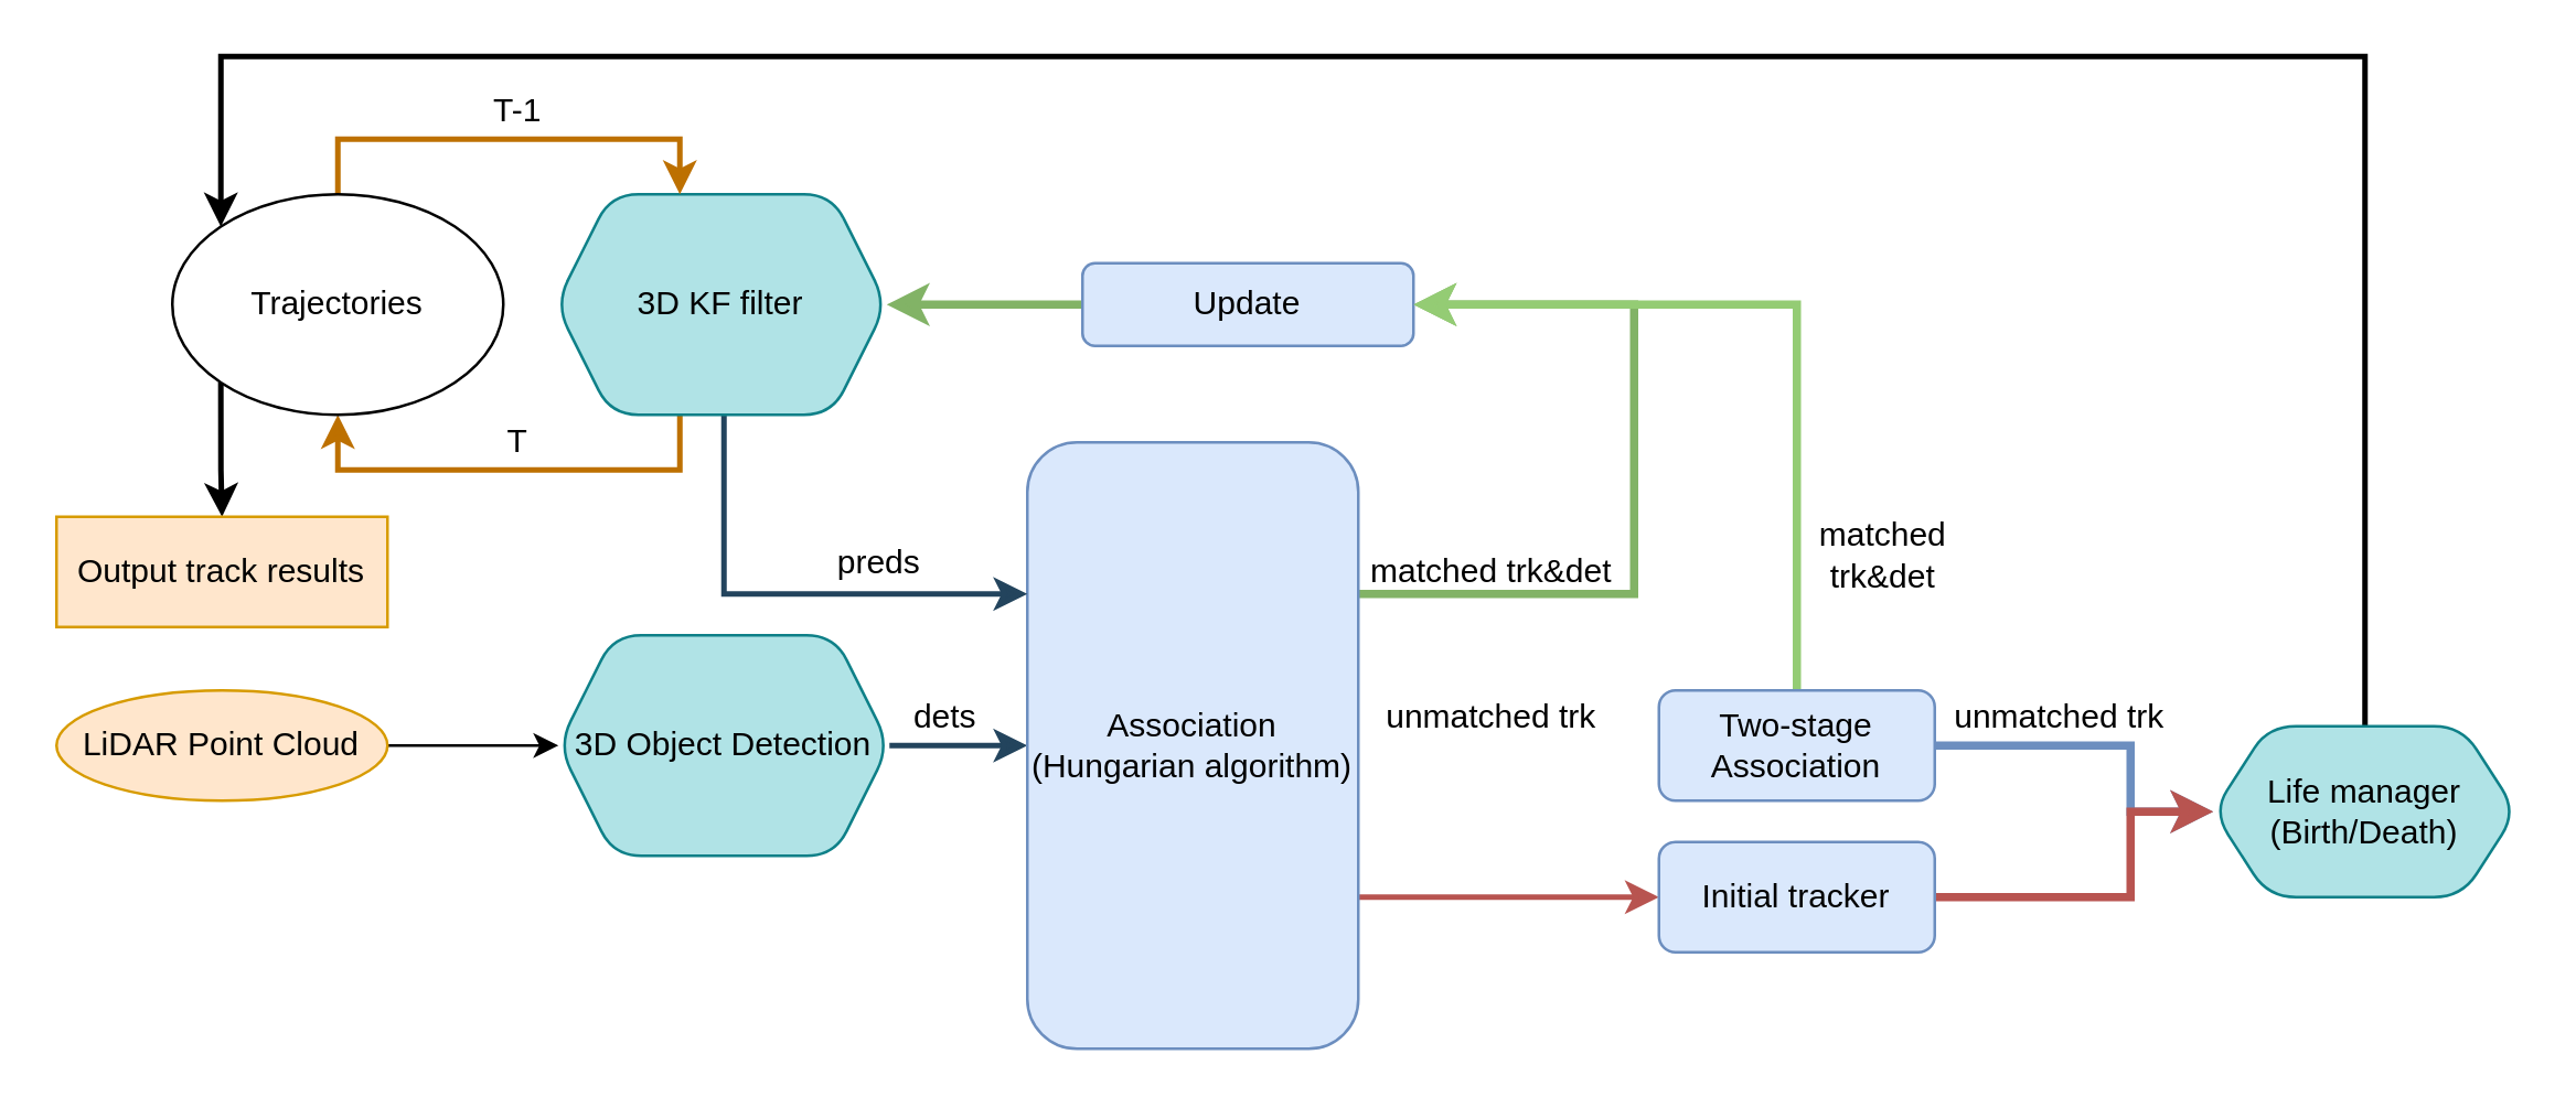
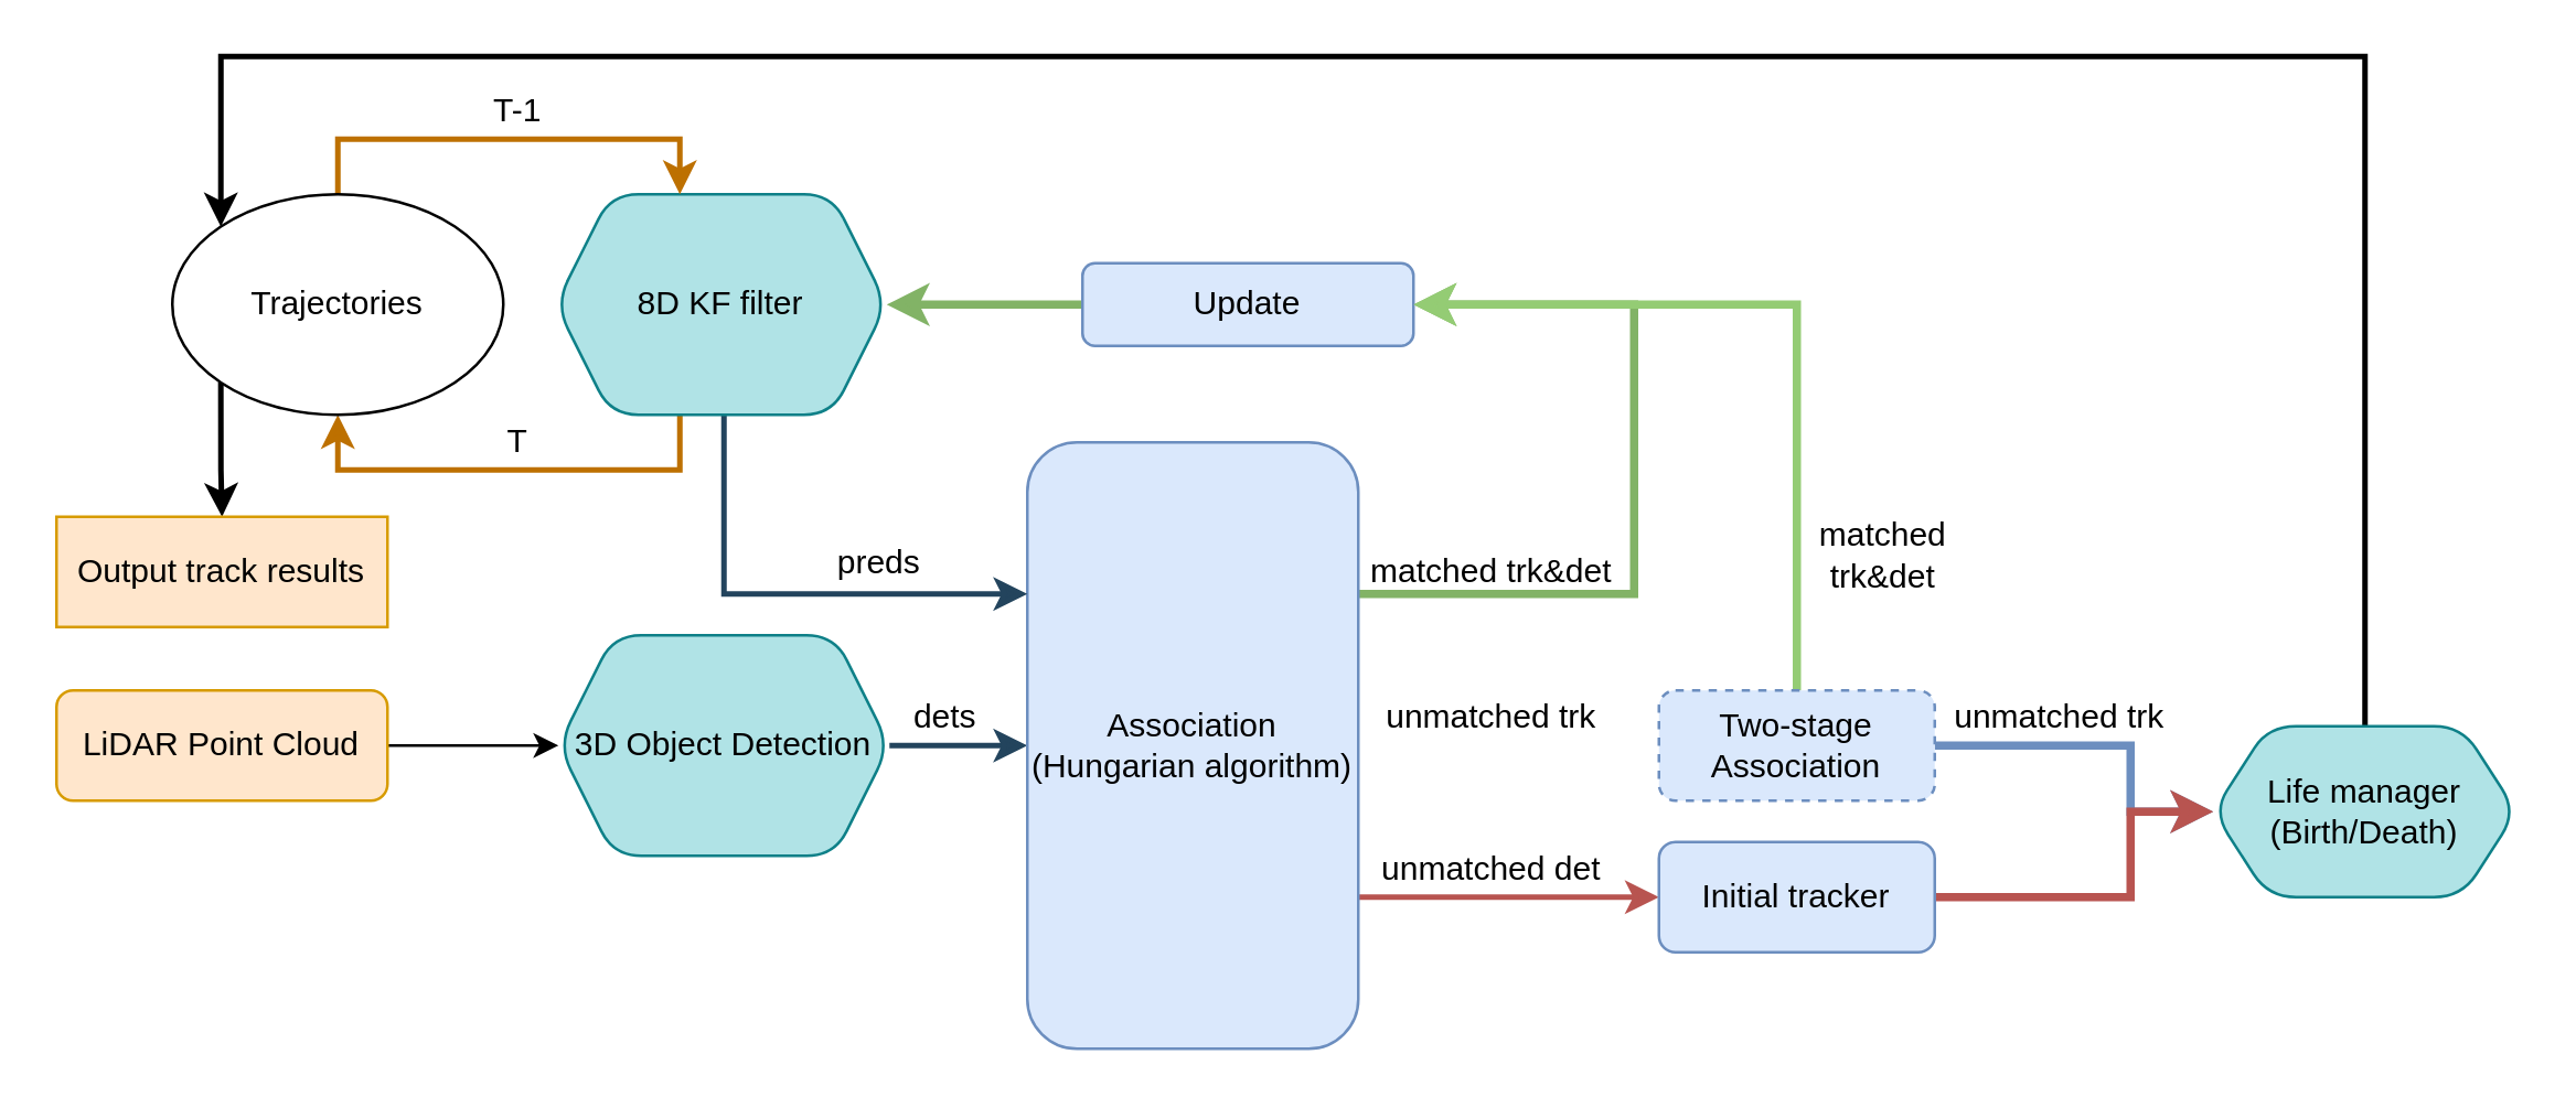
  <mxCell id="0" />
  <mxCell id="1" parent="0" />
  <mxCell id="2" value="" style="edgeStyle=orthogonalEdgeStyle;rounded=0;orthogonalLoop=1;jettySize=auto;html=1;" edge="1" parent="1" source="3" target="5"><mxGeometry relative="1" as="geometry" /></mxCell>
- <mxCell id="3" value="LiDAR Point Cloud" style="ellipse;whiteSpace=wrap;html=1;fontSize=12;glass=0;strokeWidth=1;shadow=0;fillColor=#ffe6cc;strokeColor=#d79b00;" parent="1" vertex="1"><mxGeometry x="20" y="250" width="120" height="40" as="geometry" /></mxCell>
+ <mxCell id="3" value="LiDAR Point Cloud" style="rounded=1;whiteSpace=wrap;html=1;fontSize=12;glass=0;strokeWidth=1;shadow=0;fillColor=#ffe6cc;strokeColor=#d79b00;" parent="1" vertex="1"><mxGeometry x="20" y="250" width="120" height="40" as="geometry" /></mxCell>
  <mxCell id="4" value="" style="edgeStyle=orthogonalEdgeStyle;rounded=0;orthogonalLoop=1;jettySize=auto;html=1;strokeWidth=2;fillColor=#bac8d3;strokeColor=#23445d;" edge="1" parent="1" source="5" target="8"><mxGeometry relative="1" as="geometry" /></mxCell>
  <mxCell id="5" value="3D Object Detection" style="shape=hexagon;perimeter=hexagonPerimeter2;whiteSpace=wrap;html=1;fixedSize=1;rounded=1;glass=0;strokeWidth=1;shadow=0;fillColor=#b0e3e6;strokeColor=#0e8088;" vertex="1" parent="1"><mxGeometry x="202" y="230" width="120" height="80" as="geometry" /></mxCell>
  <mxCell id="6" style="edgeStyle=orthogonalEdgeStyle;rounded=0;orthogonalLoop=1;jettySize=auto;html=1;exitX=1;exitY=0.25;exitDx=0;exitDy=0;fillColor=#d5e8d4;strokeColor=#82b366;strokeWidth=3;entryX=1;entryY=0.5;entryDx=0;entryDy=0;" edge="1" parent="1" source="8" target="18"><mxGeometry relative="1" as="geometry"><mxPoint x="612" y="215" as="targetPoint" /><Array as="points"><mxPoint x="592" y="215" /><mxPoint x="592" y="110" /></Array></mxGeometry></mxCell>
  <mxCell id="7" style="edgeStyle=orthogonalEdgeStyle;rounded=0;sketch=0;orthogonalLoop=1;jettySize=auto;html=1;exitX=1;exitY=0.75;exitDx=0;exitDy=0;entryX=0;entryY=0.5;entryDx=0;entryDy=0;shadow=0;strokeColor=#b85450;strokeWidth=2;fillColor=#f8cecc;" edge="1" parent="1" source="8" target="23"><mxGeometry relative="1" as="geometry" /></mxCell>
  <mxCell id="8" value="Association&lt;br&gt;(Hungarian algorithm)" style="whiteSpace=wrap;html=1;fillColor=#dae8fc;strokeColor=#6c8ebf;rounded=1;glass=0;strokeWidth=1;shadow=0;" vertex="1" parent="1"><mxGeometry x="372" y="160" width="120" height="220" as="geometry" /></mxCell>
  <mxCell id="9" value="matched trk&amp;amp;det" style="text;html=1;align=center;verticalAlign=middle;resizable=0;points=[];autosize=1;strokeColor=none;fillColor=none;" vertex="1" parent="1"><mxGeometry x="490" y="197" width="100" height="20" as="geometry" /></mxCell>
  <mxCell id="10" value="unmatched trk" style="text;html=1;align=center;verticalAlign=middle;resizable=0;points=[];autosize=1;strokeColor=none;fillColor=none;" vertex="1" parent="1"><mxGeometry x="495" y="250" width="90" height="20" as="geometry" /></mxCell>
+ <mxCell id="11" value="unmatched det" style="text;html=1;align=center;verticalAlign=middle;resizable=0;points=[];autosize=1;strokeColor=none;fillColor=none;" vertex="1" parent="1"><mxGeometry x="495" y="305" width="90" height="20" as="geometry" /></mxCell>
  <mxCell id="12" value="dets" style="text;html=1;align=center;verticalAlign=middle;resizable=0;points=[];autosize=1;strokeColor=none;fillColor=none;" vertex="1" parent="1"><mxGeometry x="322" y="250" width="40" height="20" as="geometry" /></mxCell>
  <mxCell id="13" style="edgeStyle=orthogonalEdgeStyle;rounded=0;orthogonalLoop=1;jettySize=auto;html=1;entryX=0;entryY=0.25;entryDx=0;entryDy=0;strokeWidth=2;exitX=0.5;exitY=1;exitDx=0;exitDy=0;fillColor=#bac8d3;strokeColor=#23445d;" edge="1" parent="1" source="15" target="8"><mxGeometry relative="1" as="geometry"><Array as="points"><mxPoint x="262" y="215" /></Array></mxGeometry></mxCell>
  <mxCell id="14" style="edgeStyle=orthogonalEdgeStyle;rounded=0;sketch=0;orthogonalLoop=1;jettySize=auto;html=1;exitX=0.375;exitY=1;exitDx=0;exitDy=0;entryX=0.5;entryY=1;entryDx=0;entryDy=0;shadow=0;strokeColor=#BD7000;strokeWidth=2;fillColor=#f0a30a;" edge="1" parent="1" source="15" target="27"><mxGeometry relative="1" as="geometry" /></mxCell>
- <mxCell id="15" value="3D KF filter" style="shape=hexagon;perimeter=hexagonPerimeter2;whiteSpace=wrap;html=1;fixedSize=1;rounded=1;glass=0;strokeWidth=1;shadow=0;fillColor=#b0e3e6;strokeColor=#0e8088;" vertex="1" parent="1"><mxGeometry x="201" y="70" width="120" height="80" as="geometry" /></mxCell>
+ <mxCell id="15" value="8D KF filter" style="shape=hexagon;perimeter=hexagonPerimeter2;whiteSpace=wrap;html=1;fixedSize=1;rounded=1;glass=0;strokeWidth=1;shadow=0;fillColor=#b0e3e6;strokeColor=#0e8088;" vertex="1" parent="1"><mxGeometry x="201" y="70" width="120" height="80" as="geometry" /></mxCell>
  <mxCell id="16" value="preds" style="text;html=1;align=center;verticalAlign=middle;resizable=0;points=[];autosize=1;strokeColor=none;fillColor=none;" vertex="1" parent="1"><mxGeometry x="293" y="194" width="50" height="20" as="geometry" /></mxCell>
  <mxCell id="17" style="edgeStyle=orthogonalEdgeStyle;rounded=0;orthogonalLoop=1;jettySize=auto;html=1;exitX=0;exitY=0.5;exitDx=0;exitDy=0;entryX=1;entryY=0.5;entryDx=0;entryDy=0;strokeWidth=3;fillColor=#d5e8d4;strokeColor=#82b366;" edge="1" parent="1" source="18" target="15"><mxGeometry relative="1" as="geometry" /></mxCell>
  <mxCell id="18" value="Update" style="rounded=1;whiteSpace=wrap;html=1;fillColor=#dae8fc;strokeColor=#6c8ebf;" vertex="1" parent="1"><mxGeometry x="392" y="95" width="120" height="30" as="geometry" /></mxCell>
  <mxCell id="19" style="edgeStyle=orthogonalEdgeStyle;rounded=0;orthogonalLoop=1;jettySize=auto;html=1;exitX=0.5;exitY=0;exitDx=0;exitDy=0;strokeWidth=3;fillColor=#d5e8d4;strokeColor=#94CC74;shadow=0;sketch=0;" edge="1" parent="1" source="21"><mxGeometry relative="1" as="geometry"><mxPoint x="512" y="110" as="targetPoint" /><Array as="points"><mxPoint x="651" y="110" /></Array></mxGeometry></mxCell>
  <mxCell id="20" style="edgeStyle=orthogonalEdgeStyle;rounded=0;sketch=0;orthogonalLoop=1;jettySize=auto;html=1;shadow=0;strokeColor=#6c8ebf;strokeWidth=3;fillColor=#dae8fc;" edge="1" parent="1" source="21" target="32"><mxGeometry relative="1" as="geometry"><Array as="points"><mxPoint x="772" y="270" /><mxPoint x="772" y="294" /></Array></mxGeometry></mxCell>
- <mxCell id="21" value="Two-stage Association" style="rounded=1;whiteSpace=wrap;html=1;fillColor=#dae8fc;strokeColor=#6c8ebf;" vertex="1" parent="1"><mxGeometry x="601" y="250" width="100" height="40" as="geometry" /></mxCell>
+ <mxCell id="21" value="Two-stage Association" style="rounded=1;whiteSpace=wrap;html=1;fillColor=#dae8fc;strokeColor=#6c8ebf;dashed=1;" vertex="1" parent="1"><mxGeometry x="601" y="250" width="100" height="40" as="geometry" /></mxCell>
  <mxCell id="22" style="edgeStyle=orthogonalEdgeStyle;rounded=0;sketch=0;orthogonalLoop=1;jettySize=auto;html=1;entryX=0;entryY=0.5;entryDx=0;entryDy=0;shadow=0;strokeColor=#b85450;strokeWidth=3;fillColor=#f8cecc;" edge="1" parent="1" source="23" target="32"><mxGeometry relative="1" as="geometry"><Array as="points"><mxPoint x="772" y="325" /><mxPoint x="772" y="294" /></Array></mxGeometry></mxCell>
  <mxCell id="23" value="Initial tracker" style="rounded=1;whiteSpace=wrap;html=1;fillColor=#dae8fc;strokeColor=#6c8ebf;" vertex="1" parent="1"><mxGeometry x="601" y="305" width="100" height="40" as="geometry" /></mxCell>
  <mxCell id="24" value="matched&lt;br&gt;trk&amp;amp;det" style="text;html=1;align=center;verticalAlign=middle;resizable=0;points=[];autosize=1;strokeColor=none;fillColor=none;" vertex="1" parent="1"><mxGeometry x="652" y="186" width="60" height="30" as="geometry" /></mxCell>
  <mxCell id="25" style="edgeStyle=orthogonalEdgeStyle;rounded=0;sketch=0;orthogonalLoop=1;jettySize=auto;html=1;exitX=0.5;exitY=0;exitDx=0;exitDy=0;entryX=0.375;entryY=0;entryDx=0;entryDy=0;shadow=0;strokeColor=#BD7000;strokeWidth=2;fillColor=#f0a30a;" edge="1" parent="1" source="27" target="15"><mxGeometry relative="1" as="geometry" /></mxCell>
  <mxCell id="26" style="edgeStyle=orthogonalEdgeStyle;rounded=0;sketch=0;orthogonalLoop=1;jettySize=auto;html=1;exitX=0;exitY=1;exitDx=0;exitDy=0;entryX=0.5;entryY=0;entryDx=0;entryDy=0;shadow=0;strokeWidth=2;" edge="1" parent="1" source="27" target="33"><mxGeometry relative="1" as="geometry" /></mxCell>
  <mxCell id="27" value="Trajectories" style="ellipse;whiteSpace=wrap;html=1;" vertex="1" parent="1"><mxGeometry x="62" y="70" width="120" height="80" as="geometry" /></mxCell>
  <mxCell id="28" value="T-1" style="text;html=1;align=center;verticalAlign=middle;resizable=0;points=[];autosize=1;strokeColor=none;fillColor=none;" vertex="1" parent="1"><mxGeometry x="172" y="30" width="30" height="20" as="geometry" /></mxCell>
  <mxCell id="29" value="T" style="text;html=1;align=center;verticalAlign=middle;resizable=0;points=[];autosize=1;strokeColor=none;fillColor=none;" vertex="1" parent="1"><mxGeometry x="177" y="150" width="20" height="20" as="geometry" /></mxCell>
  <mxCell id="30" value="unmatched trk" style="text;html=1;align=center;verticalAlign=middle;resizable=0;points=[];autosize=1;strokeColor=none;fillColor=none;" vertex="1" parent="1"><mxGeometry x="701" y="250" width="90" height="20" as="geometry" /></mxCell>
  <mxCell id="31" style="edgeStyle=orthogonalEdgeStyle;rounded=0;sketch=0;orthogonalLoop=1;jettySize=auto;html=1;exitX=0.5;exitY=0;exitDx=0;exitDy=0;entryX=0;entryY=0;entryDx=0;entryDy=0;shadow=0;strokeWidth=2;" edge="1" parent="1" source="32" target="27"><mxGeometry relative="1" as="geometry"><Array as="points"><mxPoint x="857" y="20" /><mxPoint x="80" y="20" /></Array></mxGeometry></mxCell>
  <mxCell id="32" value="Life manager&lt;br&gt;(Birth/Death)" style="shape=hexagon;perimeter=hexagonPerimeter2;whiteSpace=wrap;html=1;fixedSize=1;rounded=1;glass=0;strokeWidth=1;shadow=0;fillColor=#b0e3e6;strokeColor=#0e8088;" vertex="1" parent="1"><mxGeometry x="802" y="263" width="110" height="62" as="geometry" /></mxCell>
  <mxCell id="33" value="Output track results" style="whiteSpace=wrap;html=1;fontSize=12;glass=0;strokeWidth=1;shadow=0;fillColor=#ffe6cc;strokeColor=#d79b00;rounded=0;" vertex="1" parent="1"><mxGeometry x="20" y="187" width="120" height="40" as="geometry" /></mxCell>
